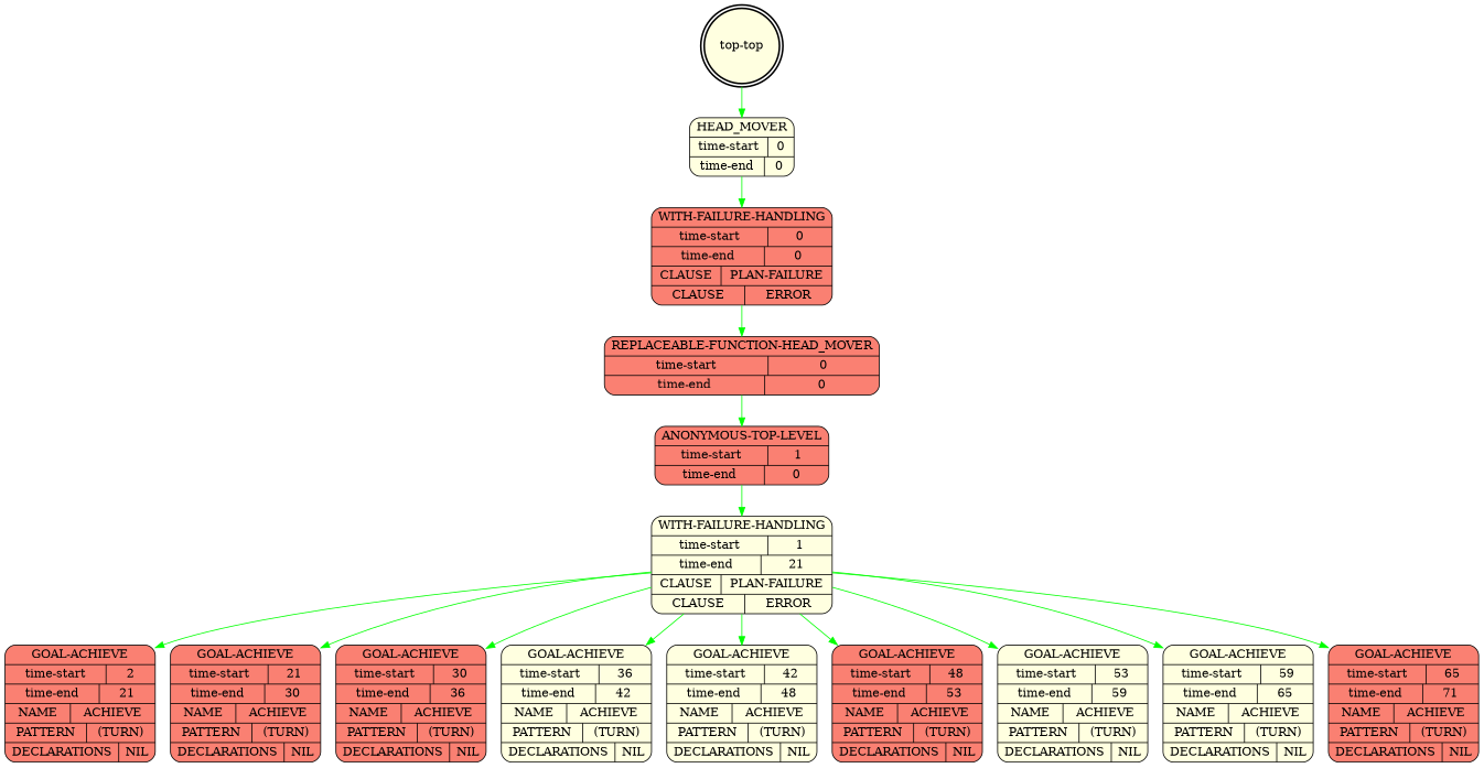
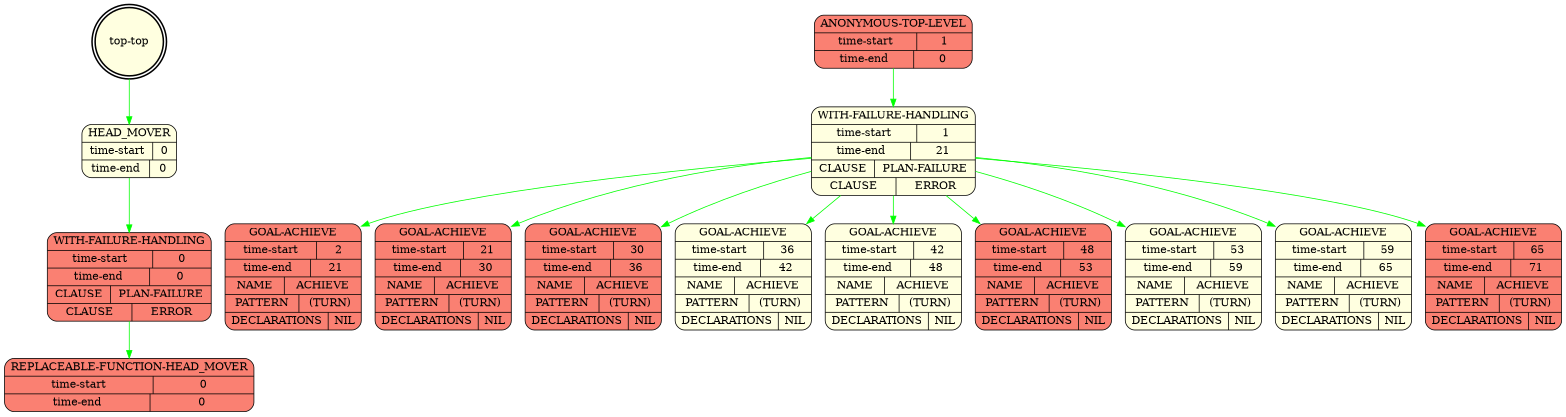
  digraph {
    node [fillcolor=salmon shape=Mrecord style=filled]
    edge [color=green]
    n1 [fillcolor=lightyellow label="top-top" shape=doublecircle style="bold,filled"]
    n2 [fillcolor=lightyellow label="{HEAD_MOVER|{time-start | 0}|{time-end | 0}}"]
    n3 [label="{WITH-FAILURE-HANDLING|{time-start | 0}|{time-end | 0}|{CLAUSE | PLAN-FAILURE}|{CLAUSE | ERROR}}"]
    n4 [label="{REPLACEABLE-FUNCTION-HEAD_MOVER|{time-start | 0}|{time-end | 0}}"]
    n5 [label="{ANONYMOUS-TOP-LEVEL|{time-start | 1}|{time-end | 0}}"]
    n6 [fillcolor=lightyellow label="{WITH-FAILURE-HANDLING|{time-start | 1}|{time-end | 21}|{CLAUSE | PLAN-FAILURE}|{CLAUSE | ERROR}}"]
    n7 [label="{GOAL-ACHIEVE|{time-start | 2}|{time-end | 21}|{NAME | ACHIEVE}|{PATTERN | (TURN)}|{DECLARATIONS | NIL}}"]
    n8 [label="{GOAL-ACHIEVE|{time-start | 21}|{time-end | 30}|{NAME | ACHIEVE}|{PATTERN | (TURN)}|{DECLARATIONS | NIL}}"]
    n9 [label="{GOAL-ACHIEVE|{time-start | 30}|{time-end | 36}|{NAME | ACHIEVE}|{PATTERN | (TURN)}|{DECLARATIONS | NIL}}"]
    n10 [fillcolor=lightyellow label="{GOAL-ACHIEVE|{time-start | 36}|{time-end | 42}|{NAME | ACHIEVE}|{PATTERN | (TURN)}|{DECLARATIONS | NIL}}"]
    n11 [fillcolor=lightyellow label="{GOAL-ACHIEVE|{time-start | 42}|{time-end | 48}|{NAME | ACHIEVE}|{PATTERN | (TURN)}|{DECLARATIONS | NIL}}"]
    n12 [label="{GOAL-ACHIEVE|{time-start | 48}|{time-end | 53}|{NAME | ACHIEVE}|{PATTERN | (TURN)}|{DECLARATIONS | NIL}}"]
    n13 [fillcolor=lightyellow label="{GOAL-ACHIEVE|{time-start | 53}|{time-end | 59}|{NAME | ACHIEVE}|{PATTERN | (TURN)}|{DECLARATIONS | NIL}}"]
    n14 [fillcolor=lightyellow label="{GOAL-ACHIEVE|{time-start | 59}|{time-end | 65}|{NAME | ACHIEVE}|{PATTERN | (TURN)}|{DECLARATIONS | NIL}}"]
    n15 [label="{GOAL-ACHIEVE|{time-start | 65}|{time-end | 71}|{NAME | ACHIEVE}|{PATTERN | (TURN)}|{DECLARATIONS | NIL}}"]
    n1 -> n2
    n2 -> n3
    n3 -> n4
-   n4 -> n5
    n5 -> n6
    n6 -> n7
    n6 -> n8
    n6 -> n9
    n6 -> n10
    n6 -> n11
    n6 -> n12
    n6 -> n13
    n6 -> n14
    n6 -> n15
  }
